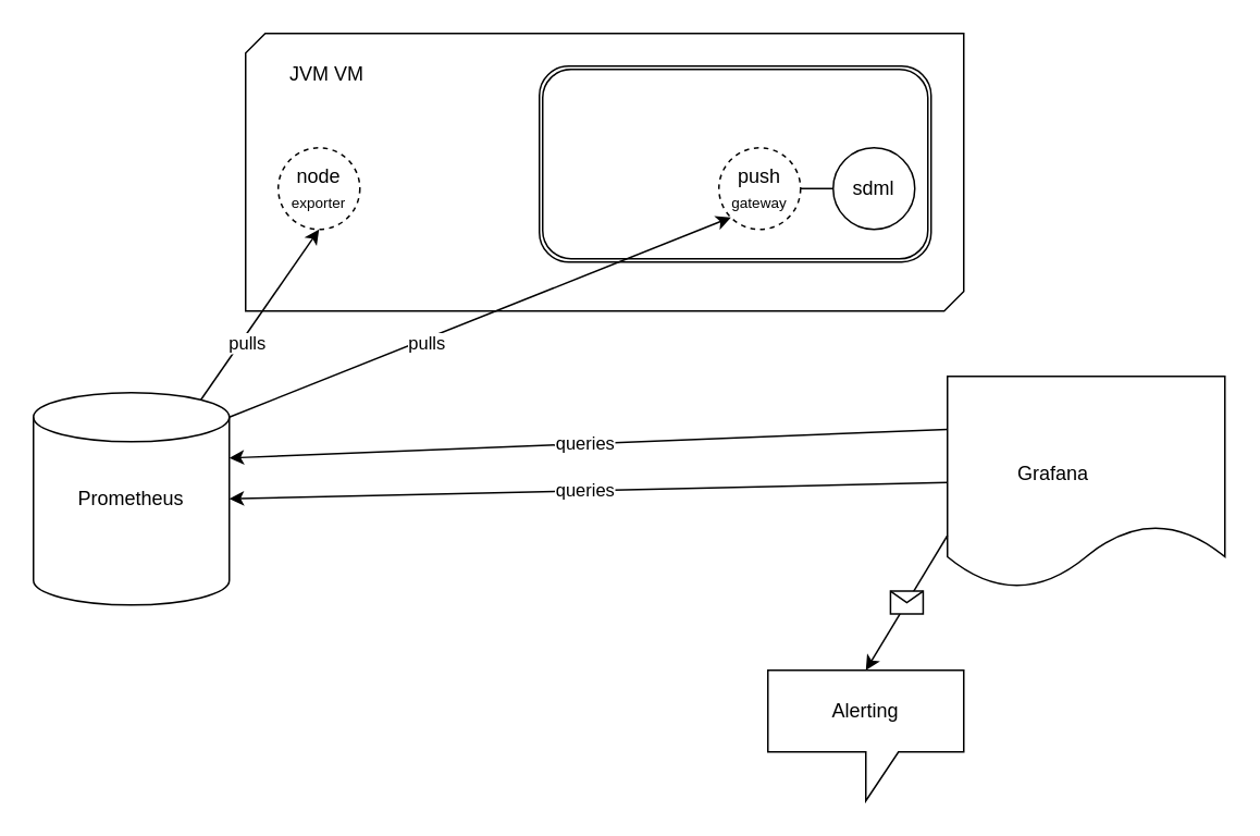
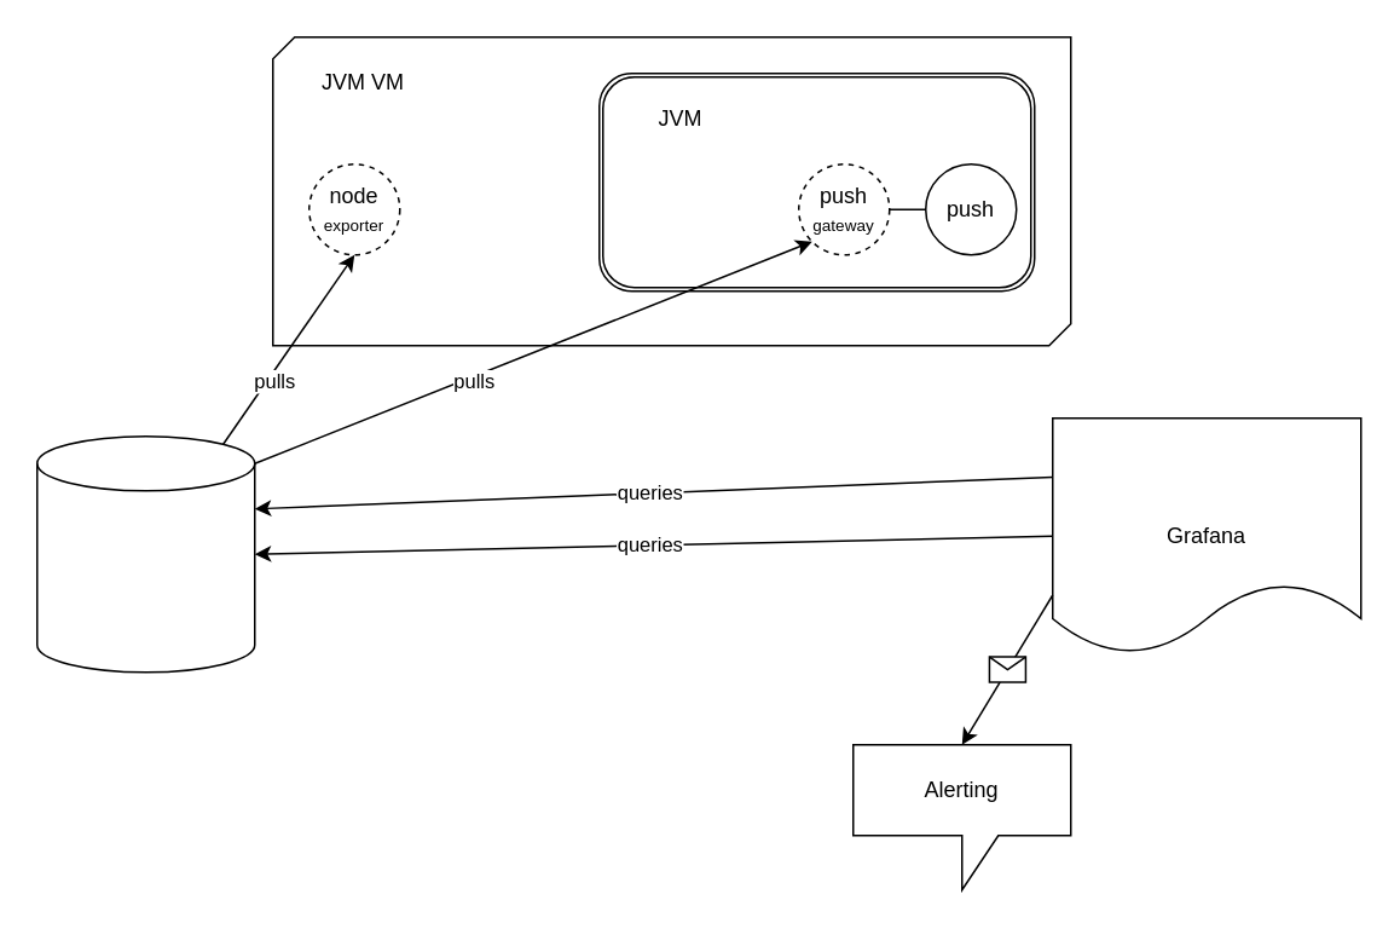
  <mxCell id="0" />
  <mxCell id="1" parent="0" />
  <mxCell id="2" value="" style="verticalLabelPosition=bottom;verticalAlign=top;html=1;shape=mxgraph.basic.diag_snip_rect;dx=6;whiteSpace=wrap;" vertex="1" parent="1"><mxGeometry x="150" y="20" width="440" height="170" as="geometry" /></mxCell>
  <mxCell id="3" value="" style="shape=ext;double=1;rounded=1;whiteSpace=wrap;html=1;" vertex="1" parent="1"><mxGeometry x="330" y="40" width="240" height="120" as="geometry" /></mxCell>
- <mxCell id="5" value="sdml" style="ellipse;whiteSpace=wrap;html=1;aspect=fixed;" vertex="1" parent="1"><mxGeometry x="510" y="90" width="50" height="50" as="geometry" /></mxCell>
+ <mxCell id="4" value="JVM" style="text;html=1;align=center;verticalAlign=middle;whiteSpace=wrap;rounded=0;" vertex="1" parent="1"><mxGeometry x="345" y="50" width="60" height="30" as="geometry" /></mxCell>
+ <mxCell id="5" value="push" style="ellipse;whiteSpace=wrap;html=1;aspect=fixed;" vertex="1" parent="1"><mxGeometry x="510" y="90" width="50" height="50" as="geometry" /></mxCell>
  <mxCell id="6" value="push&lt;br&gt;&lt;font style=&quot;font-size: 9px;&quot;&gt;gateway&lt;/font&gt;" style="ellipse;whiteSpace=wrap;html=1;aspect=fixed;dashed=1;" vertex="1" parent="1"><mxGeometry x="440" y="90" width="50" height="50" as="geometry" /></mxCell>
  <mxCell id="7" value="node&lt;br&gt;&lt;font style=&quot;font-size: 9px;&quot;&gt;exporter&lt;/font&gt;" style="ellipse;whiteSpace=wrap;html=1;aspect=fixed;dashed=1;" vertex="1" parent="1"><mxGeometry x="170" y="90" width="50" height="50" as="geometry" /></mxCell>
  <mxCell id="8" value="" style="shape=cylinder3;whiteSpace=wrap;html=1;boundedLbl=1;backgroundOutline=1;size=15;" vertex="1" parent="1"><mxGeometry x="20" y="240" width="120" height="130" as="geometry" /></mxCell>
- <mxCell id="9" value="Prometheus" style="text;html=1;align=center;verticalAlign=middle;whiteSpace=wrap;rounded=0;" vertex="1" parent="1"><mxGeometry x="50" y="290" width="60" height="30" as="geometry" /></mxCell>
  <mxCell id="10" value="" style="shape=document;whiteSpace=wrap;html=1;boundedLbl=1;" vertex="1" parent="1"><mxGeometry x="580" y="230" width="170" height="130" as="geometry" /></mxCell>
- <mxCell id="11" value="Grafana" style="text;html=1;align=center;verticalAlign=middle;whiteSpace=wrap;rounded=0;" vertex="1" parent="1"><mxGeometry x="615" y="275" width="60" height="30" as="geometry" /></mxCell>
+ <mxCell id="11" value="Grafana" style="text;html=1;align=center;verticalAlign=middle;whiteSpace=wrap;rounded=0;" vertex="1" parent="1"><mxGeometry x="635" y="280" width="60" height="30" as="geometry" /></mxCell>
  <mxCell id="12" value="" style="shape=callout;whiteSpace=wrap;html=1;perimeter=calloutPerimeter;" vertex="1" parent="1"><mxGeometry x="470" y="410" width="120" height="80" as="geometry" /></mxCell>
  <mxCell id="13" value="Alerting" style="text;html=1;align=center;verticalAlign=middle;whiteSpace=wrap;rounded=0;" vertex="1" parent="1"><mxGeometry x="500" y="420" width="60" height="30" as="geometry" /></mxCell>
  <mxCell id="14" value="" style="endArrow=classic;html=1;rounded=0;exitX=0;exitY=0.75;exitDx=0;exitDy=0;entryX=0.5;entryY=0;entryDx=0;entryDy=0;entryPerimeter=0;" edge="1" parent="1" source="10" target="12"><mxGeometry relative="1" as="geometry"><mxPoint x="320" y="390" as="sourcePoint" /><mxPoint x="420" y="390" as="targetPoint" /></mxGeometry></mxCell>
  <mxCell id="15" value="" style="shape=message;html=1;outlineConnect=0;" vertex="1" parent="14"><mxGeometry width="20" height="14" relative="1" as="geometry"><mxPoint x="-10" y="-7" as="offset" /></mxGeometry></mxCell>
  <mxCell id="16" value="" style="endArrow=classic;html=1;rounded=0;entryX=1;entryY=0.5;entryDx=0;entryDy=0;entryPerimeter=0;exitX=0;exitY=0.5;exitDx=0;exitDy=0;" edge="1" parent="1" source="10" target="8"><mxGeometry relative="1" as="geometry"><mxPoint x="320" y="390" as="sourcePoint" /><mxPoint x="420" y="390" as="targetPoint" /></mxGeometry></mxCell>
  <mxCell id="17" value="Label" style="edgeLabel;resizable=0;html=1;;align=center;verticalAlign=middle;" connectable="0" vertex="1" parent="16"><mxGeometry relative="1" as="geometry" /></mxCell>
  <mxCell id="18" value="queries" style="edgeLabel;html=1;align=center;verticalAlign=middle;resizable=0;points=[];" vertex="1" connectable="0" parent="16"><mxGeometry x="0.013" y="-1" relative="1" as="geometry"><mxPoint as="offset" /></mxGeometry></mxCell>
  <mxCell id="19" value="" style="endArrow=classic;html=1;rounded=0;entryX=0;entryY=1;entryDx=0;entryDy=0;exitX=1;exitY=0;exitDx=0;exitDy=15;exitPerimeter=0;" edge="1" parent="1" source="8" target="6"><mxGeometry relative="1" as="geometry"><mxPoint x="320" y="390" as="sourcePoint" /><mxPoint x="420" y="390" as="targetPoint" /></mxGeometry></mxCell>
  <mxCell id="20" value="pulls" style="edgeLabel;resizable=0;html=1;;align=center;verticalAlign=middle;" connectable="0" vertex="1" parent="19"><mxGeometry relative="1" as="geometry"><mxPoint x="-33" y="16" as="offset" /></mxGeometry></mxCell>
  <mxCell id="21" value="" style="endArrow=classic;html=1;rounded=0;entryX=0.5;entryY=1;entryDx=0;entryDy=0;exitX=0.855;exitY=0;exitDx=0;exitDy=4.35;exitPerimeter=0;" edge="1" parent="1" source="8" target="7"><mxGeometry relative="1" as="geometry"><mxPoint x="320" y="390" as="sourcePoint" /><mxPoint x="420" y="390" as="targetPoint" /></mxGeometry></mxCell>
  <mxCell id="22" value="pulls" style="edgeLabel;resizable=0;html=1;;align=center;verticalAlign=middle;" connectable="0" vertex="1" parent="21"><mxGeometry relative="1" as="geometry"><mxPoint x="-9" y="18" as="offset" /></mxGeometry></mxCell>
  <mxCell id="23" value="" style="endArrow=none;dashed=0;html=1;rounded=0;entryX=0;entryY=0.5;entryDx=0;entryDy=0;exitX=1;exitY=0.5;exitDx=0;exitDy=0;" edge="1" parent="1" source="6" target="5"><mxGeometry width="50" height="50" relative="1" as="geometry"><mxPoint x="350" y="410" as="sourcePoint" /><mxPoint x="400" y="360" as="targetPoint" /></mxGeometry></mxCell>
  <mxCell id="24" value="JVM VM" style="text;html=1;align=center;verticalAlign=middle;whiteSpace=wrap;rounded=0;" vertex="1" parent="1"><mxGeometry x="170" y="30" width="60" height="30" as="geometry" /></mxCell>
  <mxCell id="25" value="" style="endArrow=classic;html=1;rounded=0;exitX=0;exitY=0.25;exitDx=0;exitDy=0;entryX=1;entryY=0;entryDx=0;entryDy=40;entryPerimeter=0;" edge="1" parent="1" source="10" target="8"><mxGeometry relative="1" as="geometry"><mxPoint x="570" y="270" as="sourcePoint" /><mxPoint x="140" y="280" as="targetPoint" /></mxGeometry></mxCell>
  <mxCell id="26" value="Label" style="edgeLabel;resizable=0;html=1;;align=center;verticalAlign=middle;" connectable="0" vertex="1" parent="25"><mxGeometry relative="1" as="geometry" /></mxCell>
  <mxCell id="27" value="queries" style="edgeLabel;html=1;align=center;verticalAlign=middle;resizable=0;points=[];" vertex="1" connectable="0" parent="25"><mxGeometry x="0.013" y="-1" relative="1" as="geometry"><mxPoint as="offset" /></mxGeometry></mxCell>
